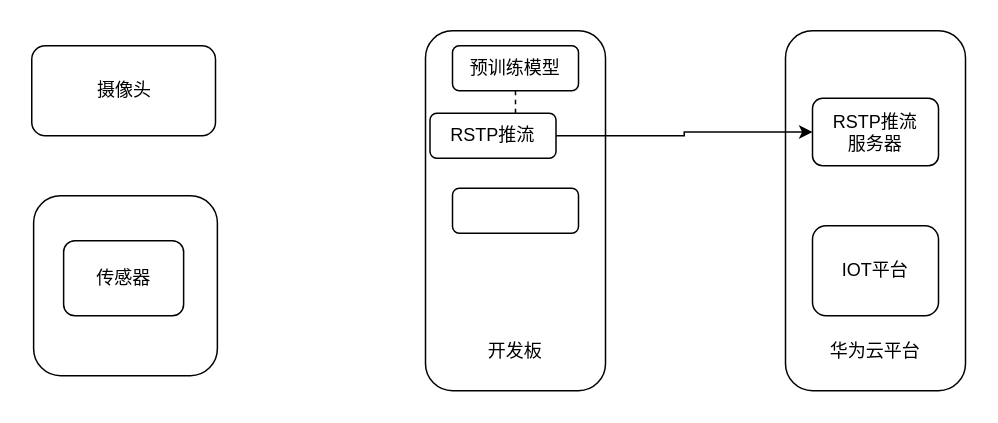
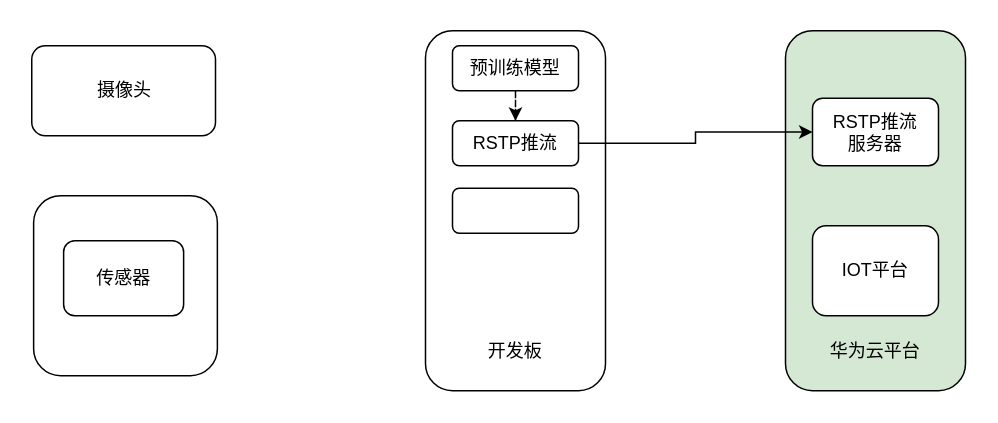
  <mxCell id="0" />
  <mxCell id="1" parent="0" />
  <mxCell id="2" value="摄像头" style="rounded=1;whiteSpace=wrap;html=1;" vertex="1" parent="1"><mxGeometry x="20.5" y="30" width="122.5" height="60" as="geometry" /></mxCell>
  <mxCell id="3" value="&lt;br&gt;&lt;br&gt;&lt;br&gt;&lt;br&gt;" style="rounded=1;whiteSpace=wrap;html=1;" vertex="1" parent="1"><mxGeometry x="21.75" y="130" width="122.5" height="120" as="geometry" /></mxCell>
  <mxCell id="4" value="传感器" style="rounded=1;whiteSpace=wrap;html=1;" vertex="1" parent="1"><mxGeometry x="41.75" y="160" width="80" height="50" as="geometry" /></mxCell>
  <mxCell id="5" value="&lt;br&gt;&lt;br&gt;&lt;br&gt;&lt;br&gt;&lt;br&gt;&lt;br&gt;&lt;br&gt;&lt;br&gt;&lt;br&gt;&lt;br&gt;&lt;br&gt;&lt;br&gt;&lt;br&gt;开发板" style="rounded=1;whiteSpace=wrap;html=1;" vertex="1" parent="1"><mxGeometry x="283" y="20" width="120" height="240" as="geometry" /></mxCell>
- <mxCell id="6" value="&lt;br&gt;&lt;br&gt;&lt;br&gt;&lt;br&gt;&lt;br&gt;&lt;br&gt;&lt;br&gt;&lt;br&gt;&lt;br&gt;&lt;br&gt;&lt;br&gt;&lt;br&gt;&lt;br&gt;华为云平台" style="rounded=1;whiteSpace=wrap;html=1;" vertex="1" parent="1"><mxGeometry x="523" y="20" width="120" height="240" as="geometry" /></mxCell>
+ <mxCell id="6" value="&lt;br&gt;&lt;br&gt;&lt;br&gt;&lt;br&gt;&lt;br&gt;&lt;br&gt;&lt;br&gt;&lt;br&gt;&lt;br&gt;&lt;br&gt;&lt;br&gt;&lt;br&gt;&lt;br&gt;华为云平台" style="rounded=1;whiteSpace=wrap;html=1;fillColor=#d5e8d4;" vertex="1" parent="1"><mxGeometry x="523" y="20" width="120" height="240" as="geometry" /></mxCell>
  <mxCell id="7" style="edgeStyle=orthogonalEdgeStyle;rounded=0;orthogonalLoop=1;jettySize=auto;html=1;entryX=0.5;entryY=0;entryDx=0;entryDy=0;dashed=1;" edge="1" parent="1" source="8" target="10"><mxGeometry relative="1" as="geometry" /></mxCell>
  <mxCell id="8" value="预训练模型" style="rounded=1;whiteSpace=wrap;html=1;" vertex="1" parent="1"><mxGeometry x="301" y="30" width="84" height="30" as="geometry" /></mxCell>
  <mxCell id="9" style="edgeStyle=orthogonalEdgeStyle;rounded=0;orthogonalLoop=1;jettySize=auto;html=1;" edge="1" parent="1" source="10" target="11"><mxGeometry relative="1" as="geometry" /></mxCell>
- <mxCell id="10" value="RSTP推流" style="rounded=1;whiteSpace=wrap;html=1;" vertex="1" parent="1"><mxGeometry x="286" y="75" width="84" height="30" as="geometry" /></mxCell>
+ <mxCell id="10" value="RSTP推流" style="rounded=1;whiteSpace=wrap;html=1;" vertex="1" parent="1"><mxGeometry x="301" y="80" width="84" height="30" as="geometry" /></mxCell>
  <mxCell id="11" value="RSTP推流&lt;br&gt;服务器" style="rounded=1;whiteSpace=wrap;html=1;" vertex="1" parent="1"><mxGeometry x="541" y="65" width="84" height="45" as="geometry" /></mxCell>
  <mxCell id="12" value="IOT平台" style="rounded=1;whiteSpace=wrap;html=1;" vertex="1" parent="1"><mxGeometry x="541" y="150" width="84" height="60" as="geometry" /></mxCell>
  <mxCell id="13" value="" style="rounded=1;whiteSpace=wrap;html=1;" vertex="1" parent="1"><mxGeometry x="301" y="125" width="84" height="30" as="geometry" /></mxCell>
